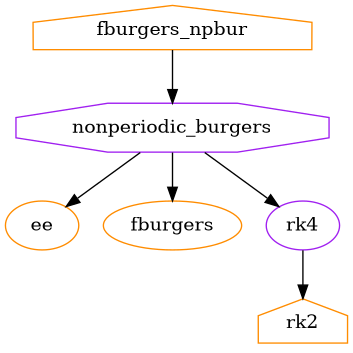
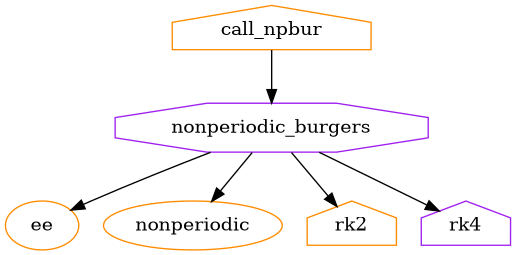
  digraph {
    node [color=darkorange shape=ellipse]
-   call_npbur [shape=house label=fburgers_npbur]
+   call_npbur [shape=house]
    nonperiodic_burgers [color=purple shape=octagon]
    ee
-   fburgers
+   fburgers [label=nonperiodic]
    rk2 [shape=house]
-   rk4 [color=purple]
+   rk4 [color=purple shape=house]
    call_npbur -> nonperiodic_burgers
    nonperiodic_burgers -> ee
    nonperiodic_burgers -> fburgers
-   rk4 -> rk2
+   nonperiodic_burgers -> rk2
    nonperiodic_burgers -> rk4
  }
